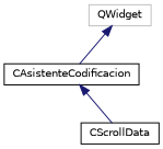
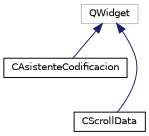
  digraph {
    rankdir=TB
    node [color=black fillcolor=white fontname=Helvetica fontsize=10 shape=record style=filled]
    edge [color=midnightblue dir=back fontname=Helvetica fontsize=10 labelfontname=Helvetica labelfontsize=10 style=solid]
    n1 [color=grey75 height=0.2 label=QWidget width=0.4]
    n2 [height=0.2 label=CAsistenteCodificacion width=0.4]
    n3 [height=0.2 label=CScrollData width=0.4]
    n1 -> n2
-   n2 -> n3
+   n1 -> n3
  }
